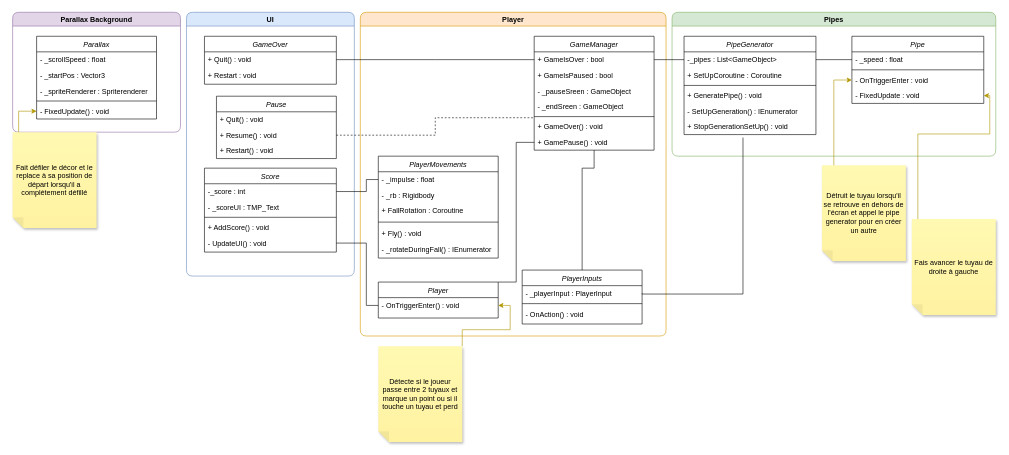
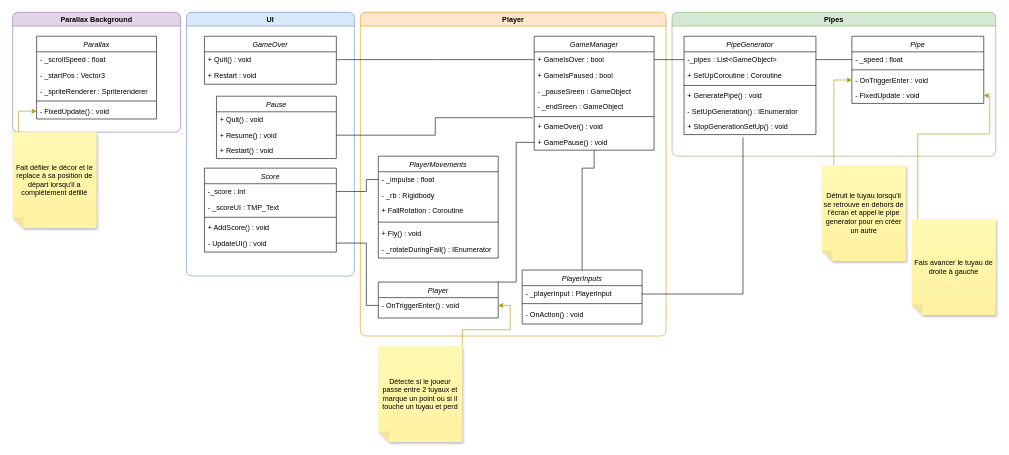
  <mxCell id="0" />
  <mxCell id="1" parent="0" />
  <mxCell id="2" value="Parallax Background" style="swimlane;whiteSpace=wrap;html=1;fillColor=#e1d5e7;strokeColor=#9673a6;shadow=0;rounded=1;" parent="1" vertex="1"><mxGeometry x="20" width="280" height="200" as="geometry" y="20" /></mxCell>
  <mxCell id="3" value="Parallax" style="swimlane;fontStyle=2;align=center;verticalAlign=top;childLayout=stackLayout;horizontal=1;startSize=26;horizontalStack=0;resizeParent=1;resizeLast=0;collapsible=1;marginBottom=0;rounded=0;shadow=0;strokeWidth=1;" parent="2" vertex="1"><mxGeometry x="40" y="40" width="200" height="138" as="geometry"><mxRectangle x="230" y="140" width="160" height="26" as="alternateBounds" /></mxGeometry></mxCell>
  <mxCell id="4" value="- _scrollSpeed : float" style="text;align=left;verticalAlign=top;spacingLeft=4;spacingRight=4;overflow=hidden;rotatable=0;points=[[0,0.5],[1,0.5]];portConstraint=eastwest;" parent="3" vertex="1"><mxGeometry y="26" width="200" height="26" as="geometry" /></mxCell>
  <mxCell id="5" value="- _startPos : Vector3" style="text;align=left;verticalAlign=top;spacingLeft=4;spacingRight=4;overflow=hidden;rotatable=0;points=[[0,0.5],[1,0.5]];portConstraint=eastwest;rounded=0;shadow=0;html=0;" parent="3" vertex="1"><mxGeometry y="52" width="200" height="26" as="geometry" /></mxCell>
  <mxCell id="6" value="- _spriteRenderer : Spriterenderer" style="text;align=left;verticalAlign=top;spacingLeft=4;spacingRight=4;overflow=hidden;rotatable=0;points=[[0,0.5],[1,0.5]];portConstraint=eastwest;rounded=0;shadow=0;html=0;" parent="3" vertex="1"><mxGeometry y="78" width="200" height="26" as="geometry" /></mxCell>
  <mxCell id="7" value="" style="line;html=1;strokeWidth=1;align=left;verticalAlign=middle;spacingTop=-1;spacingLeft=3;spacingRight=3;rotatable=0;labelPosition=right;points=[];portConstraint=eastwest;" parent="3" vertex="1"><mxGeometry y="104" width="200" height="8" as="geometry" /></mxCell>
  <mxCell id="8" value="- FixedUpdate() : void" style="text;align=left;verticalAlign=top;spacingLeft=4;spacingRight=4;overflow=hidden;rotatable=0;points=[[0,0.5],[1,0.5]];portConstraint=eastwest;" parent="3" vertex="1"><mxGeometry y="112" width="200" height="26" as="geometry" /></mxCell>
  <mxCell id="9" style="edgeStyle=orthogonalEdgeStyle;rounded=0;orthogonalLoop=1;jettySize=auto;html=1;exitX=0;exitY=0;exitDx=130;exitDy=10;exitPerimeter=0;fillColor=#e3c800;strokeColor=#B09500;" parent="1" source="10" target="8" edge="1"><mxGeometry relative="1" as="geometry" /></mxCell>
  <mxCell id="10" value="Fait défiler le décor et le replace à sa position de départ lorsqu'il a complétement&amp;nbsp;défillé" style="shape=note;whiteSpace=wrap;html=1;backgroundOutline=1;fontColor=#000000;darkOpacity=0.05;fillColor=#FFF9B2;strokeColor=none;fillStyle=solid;direction=west;gradientDirection=north;gradientColor=#FFF2A1;shadow=1;size=18;pointerEvents=1;" parent="1" vertex="1"><mxGeometry x="20" y="220" width="140" height="160" as="geometry" /></mxCell>
  <mxCell id="11" value="Player" style="swimlane;whiteSpace=wrap;html=1;fillColor=#ffe6cc;strokeColor=#d79b00;rounded=1;glass=0;shadow=0;" parent="1" vertex="1"><mxGeometry x="600" width="510" height="540" as="geometry" y="20" /></mxCell>
  <mxCell id="12" value="PlayerMovements" style="swimlane;fontStyle=2;align=center;verticalAlign=top;childLayout=stackLayout;horizontal=1;startSize=26;horizontalStack=0;resizeParent=1;resizeLast=0;collapsible=1;marginBottom=0;rounded=0;shadow=0;strokeWidth=1;" parent="11" vertex="1"><mxGeometry x="30" y="240" width="200" height="170" as="geometry"><mxRectangle x="40" y="69" width="160" height="26" as="alternateBounds" /></mxGeometry></mxCell>
  <mxCell id="13" value="- _impulse : float" style="text;align=left;verticalAlign=top;spacingLeft=4;spacingRight=4;overflow=hidden;rotatable=0;points=[[0,0.5],[1,0.5]];portConstraint=eastwest;" parent="12" vertex="1"><mxGeometry y="26" width="200" height="26" as="geometry" /></mxCell>
  <mxCell id="14" value="- _rb : Rigidbody" style="text;align=left;verticalAlign=top;spacingLeft=4;spacingRight=4;overflow=hidden;rotatable=0;points=[[0,0.5],[1,0.5]];portConstraint=eastwest;rounded=0;shadow=0;html=0;" parent="12" vertex="1"><mxGeometry y="52" width="200" height="26" as="geometry" /></mxCell>
  <mxCell id="15" value="+ FallRotation : Coroutine" style="text;align=left;verticalAlign=top;spacingLeft=4;spacingRight=4;overflow=hidden;rotatable=0;points=[[0,0.5],[1,0.5]];portConstraint=eastwest;" parent="12" vertex="1"><mxGeometry y="78" width="200" height="26" as="geometry" /></mxCell>
  <mxCell id="16" value="" style="line;html=1;strokeWidth=1;align=left;verticalAlign=middle;spacingTop=-1;spacingLeft=3;spacingRight=3;rotatable=0;labelPosition=right;points=[];portConstraint=eastwest;" parent="12" vertex="1"><mxGeometry y="104" width="200" height="12" as="geometry" /></mxCell>
  <mxCell id="17" value="+ Fly() : void" style="text;align=left;verticalAlign=top;spacingLeft=4;spacingRight=4;overflow=hidden;rotatable=0;points=[[0,0.5],[1,0.5]];portConstraint=eastwest;" parent="12" vertex="1"><mxGeometry y="116" width="200" height="26" as="geometry" /></mxCell>
  <mxCell id="18" value="- _rotateDuringFall() : IEnumerator" style="text;align=left;verticalAlign=top;spacingLeft=4;spacingRight=4;overflow=hidden;rotatable=0;points=[[0,0.5],[1,0.5]];portConstraint=eastwest;" parent="12" vertex="1"><mxGeometry y="142" width="200" height="26" as="geometry" /></mxCell>
  <mxCell id="19" value="PlayerInputs" style="swimlane;fontStyle=2;align=center;verticalAlign=top;childLayout=stackLayout;horizontal=1;startSize=26;horizontalStack=0;resizeParent=1;resizeLast=0;collapsible=1;marginBottom=0;rounded=0;shadow=0;strokeWidth=1;" parent="11" vertex="1"><mxGeometry x="270" y="430" width="200" height="90" as="geometry"><mxRectangle x="40" y="69" width="160" height="26" as="alternateBounds" /></mxGeometry></mxCell>
  <mxCell id="20" value="- _playerInput : PlayerInput" style="text;align=left;verticalAlign=top;spacingLeft=4;spacingRight=4;overflow=hidden;rotatable=0;points=[[0,0.5],[1,0.5]];portConstraint=eastwest;" parent="19" vertex="1"><mxGeometry y="26" width="200" height="26" as="geometry" /></mxCell>
  <mxCell id="21" value="" style="line;html=1;strokeWidth=1;align=left;verticalAlign=middle;spacingTop=-1;spacingLeft=3;spacingRight=3;rotatable=0;labelPosition=right;points=[];portConstraint=eastwest;" parent="19" vertex="1"><mxGeometry y="52" width="200" height="8" as="geometry" /></mxCell>
  <mxCell id="22" value="- OnAction() : void" style="text;align=left;verticalAlign=top;spacingLeft=4;spacingRight=4;overflow=hidden;rotatable=0;points=[[0,0.5],[1,0.5]];portConstraint=eastwest;" parent="19" vertex="1"><mxGeometry y="60" width="200" height="26" as="geometry" /></mxCell>
  <mxCell id="23" value="GameManager" style="swimlane;fontStyle=2;align=center;verticalAlign=top;childLayout=stackLayout;horizontal=1;startSize=26;horizontalStack=0;resizeParent=1;resizeLast=0;collapsible=1;marginBottom=0;rounded=0;shadow=0;strokeWidth=1;" parent="11" vertex="1"><mxGeometry x="290" y="40" width="200" height="190" as="geometry"><mxRectangle x="40" y="69" width="160" height="26" as="alternateBounds" /></mxGeometry></mxCell>
  <mxCell id="24" value="+ GameIsOver : bool" style="text;align=left;verticalAlign=top;spacingLeft=4;spacingRight=4;overflow=hidden;rotatable=0;points=[[0,0.5],[1,0.5]];portConstraint=eastwest;" parent="23" vertex="1"><mxGeometry y="26" width="200" height="26" as="geometry" /></mxCell>
  <mxCell id="25" value="+ GameIsPaused : bool" style="text;align=left;verticalAlign=top;spacingLeft=4;spacingRight=4;overflow=hidden;rotatable=0;points=[[0,0.5],[1,0.5]];portConstraint=eastwest;" parent="23" vertex="1"><mxGeometry y="52" width="200" height="26" as="geometry" /></mxCell>
  <mxCell id="26" value="- _pauseSreen : GameObject" style="text;align=left;verticalAlign=top;spacingLeft=4;spacingRight=4;overflow=hidden;rotatable=0;points=[[0,0.5],[1,0.5]];portConstraint=eastwest;" parent="23" vertex="1"><mxGeometry y="78" width="200" height="26" as="geometry" /></mxCell>
  <mxCell id="27" value="- _endSreen : GameObject" style="text;align=left;verticalAlign=top;spacingLeft=4;spacingRight=4;overflow=hidden;rotatable=0;points=[[0,0.5],[1,0.5]];portConstraint=eastwest;" parent="23" vertex="1"><mxGeometry y="104" width="200" height="26" as="geometry" /></mxCell>
  <mxCell id="28" value="" style="line;html=1;strokeWidth=1;align=left;verticalAlign=middle;spacingTop=-1;spacingLeft=3;spacingRight=3;rotatable=0;labelPosition=right;points=[];portConstraint=eastwest;" parent="23" vertex="1"><mxGeometry y="130" width="200" height="8" as="geometry" /></mxCell>
  <mxCell id="29" value="+ GameOver() : void" style="text;align=left;verticalAlign=top;spacingLeft=4;spacingRight=4;overflow=hidden;rotatable=0;points=[[0,0.5],[1,0.5]];portConstraint=eastwest;" parent="23" vertex="1"><mxGeometry y="138" width="200" height="26" as="geometry" /></mxCell>
  <mxCell id="30" value="+ GamePause() : void" style="text;align=left;verticalAlign=top;spacingLeft=4;spacingRight=4;overflow=hidden;rotatable=0;points=[[0,0.5],[1,0.5]];portConstraint=eastwest;" parent="23" vertex="1"><mxGeometry y="164" width="200" height="26" as="geometry" /></mxCell>
  <mxCell id="31" style="edgeStyle=orthogonalEdgeStyle;rounded=0;orthogonalLoop=1;jettySize=auto;html=1;exitX=0.5;exitY=0;exitDx=0;exitDy=0;endArrow=none;endFill=0;" parent="11" source="19" target="30" edge="1"><mxGeometry relative="1" as="geometry"><Array as="points"><mxPoint x="370" y="260" /><mxPoint x="390" y="260" /></Array><mxPoint x="373" y="260.004" as="targetPoint" /></mxGeometry></mxCell>
  <mxCell id="32" value="Player" style="swimlane;fontStyle=2;align=center;verticalAlign=top;childLayout=stackLayout;horizontal=1;startSize=26;horizontalStack=0;resizeParent=1;resizeLast=0;collapsible=1;marginBottom=0;rounded=0;shadow=0;strokeWidth=1;" parent="11" vertex="1"><mxGeometry x="30" y="450" width="200" height="60" as="geometry"><mxRectangle x="40" y="69" width="160" height="26" as="alternateBounds" /></mxGeometry></mxCell>
  <mxCell id="33" value="- OnTriggerEnter() : void" style="text;align=left;verticalAlign=top;spacingLeft=4;spacingRight=4;overflow=hidden;rotatable=0;points=[[0,0.5],[1,0.5]];portConstraint=eastwest;" parent="32" vertex="1"><mxGeometry y="26" width="200" height="26" as="geometry" /></mxCell>
  <mxCell id="34" style="edgeStyle=orthogonalEdgeStyle;rounded=0;orthogonalLoop=1;jettySize=auto;html=1;exitX=1;exitY=0;exitDx=0;exitDy=0;entryX=0;entryY=0.5;entryDx=0;entryDy=0;endArrow=none;endFill=0;" parent="11" source="32" target="30" edge="1"><mxGeometry relative="1" as="geometry"><Array as="points"><mxPoint x="260" y="450" /><mxPoint x="260" y="217" /></Array><mxPoint x="290" y="243.0" as="targetPoint" /></mxGeometry></mxCell>
  <mxCell id="35" value="Pipes" style="swimlane;whiteSpace=wrap;html=1;fillColor=#d5e8d4;strokeColor=#82b366;rounded=1;" parent="1" vertex="1"><mxGeometry x="1120" width="540" height="240" as="geometry" y="20" /></mxCell>
  <mxCell id="36" value="PipeGenerator" style="swimlane;fontStyle=2;align=center;verticalAlign=top;childLayout=stackLayout;horizontal=1;startSize=26;horizontalStack=0;resizeParent=1;resizeLast=0;collapsible=1;marginBottom=0;rounded=0;shadow=0;strokeWidth=1;" parent="35" vertex="1"><mxGeometry x="20" y="40" width="220" height="164" as="geometry"><mxRectangle x="40" y="69" width="160" height="26" as="alternateBounds" /></mxGeometry></mxCell>
  <mxCell id="37" value="-_pipes : List&lt;GameObject&gt;" style="text;align=left;verticalAlign=top;spacingLeft=4;spacingRight=4;overflow=hidden;rotatable=0;points=[[0,0.5],[1,0.5]];portConstraint=eastwest;" parent="36" vertex="1"><mxGeometry y="26" width="220" height="26" as="geometry" /></mxCell>
  <mxCell id="38" value="+ SetUpCoroutine : Coroutine" style="text;align=left;verticalAlign=top;spacingLeft=4;spacingRight=4;overflow=hidden;rotatable=0;points=[[0,0.5],[1,0.5]];portConstraint=eastwest;" parent="36" vertex="1"><mxGeometry y="52" width="220" height="26" as="geometry" /></mxCell>
  <mxCell id="39" value="" style="line;html=1;strokeWidth=1;align=left;verticalAlign=middle;spacingTop=-1;spacingLeft=3;spacingRight=3;rotatable=0;labelPosition=right;points=[];portConstraint=eastwest;" parent="36" vertex="1"><mxGeometry y="78" width="220" height="8" as="geometry" /></mxCell>
  <mxCell id="40" value="+ GeneratePipe() : void" style="text;align=left;verticalAlign=top;spacingLeft=4;spacingRight=4;overflow=hidden;rotatable=0;points=[[0,0.5],[1,0.5]];portConstraint=eastwest;" parent="36" vertex="1"><mxGeometry y="86" width="220" height="26" as="geometry" /></mxCell>
  <mxCell id="41" value="- SetUpGeneration() : IEnumerator" style="text;align=left;verticalAlign=top;spacingLeft=4;spacingRight=4;overflow=hidden;rotatable=0;points=[[0,0.5],[1,0.5]];portConstraint=eastwest;" parent="36" vertex="1"><mxGeometry y="112" width="220" height="26" as="geometry" /></mxCell>
  <mxCell id="42" value="+ StopGenerationSetUp() : void" style="text;align=left;verticalAlign=top;spacingLeft=4;spacingRight=4;overflow=hidden;rotatable=0;points=[[0,0.5],[1,0.5]];portConstraint=eastwest;" parent="36" vertex="1"><mxGeometry y="138" width="220" height="26" as="geometry" /></mxCell>
  <mxCell id="43" value="Pipe" style="swimlane;fontStyle=2;align=center;verticalAlign=top;childLayout=stackLayout;horizontal=1;startSize=26;horizontalStack=0;resizeParent=1;resizeLast=0;collapsible=1;marginBottom=0;rounded=0;shadow=0;strokeWidth=1;" parent="35" vertex="1"><mxGeometry x="300" y="40" width="220" height="112" as="geometry"><mxRectangle x="40" y="69" width="160" height="26" as="alternateBounds" /></mxGeometry></mxCell>
  <mxCell id="44" value="- _speed : float" style="text;align=left;verticalAlign=top;spacingLeft=4;spacingRight=4;overflow=hidden;rotatable=0;points=[[0,0.5],[1,0.5]];portConstraint=eastwest;" parent="43" vertex="1"><mxGeometry y="26" width="220" height="26" as="geometry" /></mxCell>
  <mxCell id="45" value="" style="line;html=1;strokeWidth=1;align=left;verticalAlign=middle;spacingTop=-1;spacingLeft=3;spacingRight=3;rotatable=0;labelPosition=right;points=[];portConstraint=eastwest;" parent="43" vertex="1"><mxGeometry y="52" width="220" height="8" as="geometry" /></mxCell>
  <mxCell id="46" value="- OnTriggerEnter : void" style="text;align=left;verticalAlign=top;spacingLeft=4;spacingRight=4;overflow=hidden;rotatable=0;points=[[0,0.5],[1,0.5]];portConstraint=eastwest;" parent="43" vertex="1"><mxGeometry y="60" width="220" height="26" as="geometry" /></mxCell>
  <mxCell id="47" value="- FixedUpdate : void" style="text;align=left;verticalAlign=top;spacingLeft=4;spacingRight=4;overflow=hidden;rotatable=0;points=[[0,0.5],[1,0.5]];portConstraint=eastwest;" parent="43" vertex="1"><mxGeometry y="86" width="220" height="26" as="geometry" /></mxCell>
  <mxCell id="48" style="edgeStyle=orthogonalEdgeStyle;rounded=0;orthogonalLoop=1;jettySize=auto;html=1;exitX=1;exitY=0.5;exitDx=0;exitDy=0;endArrow=none;endFill=0;" parent="35" source="37" target="44" edge="1"><mxGeometry relative="1" as="geometry" /></mxCell>
  <mxCell id="49" style="edgeStyle=orthogonalEdgeStyle;rounded=0;orthogonalLoop=1;jettySize=auto;html=1;exitX=1;exitY=0.5;exitDx=0;exitDy=0;endArrow=none;endFill=0;" parent="1" source="24" target="37" edge="1"><mxGeometry relative="1" as="geometry" /></mxCell>
  <mxCell id="50" value="UI" style="swimlane;whiteSpace=wrap;html=1;startSize=23;fillColor=#dae8fc;strokeColor=#6c8ebf;rounded=1;" parent="1" vertex="1"><mxGeometry x="310" width="280" height="440" as="geometry" y="20" /></mxCell>
  <mxCell id="51" value="Score" style="swimlane;fontStyle=2;align=center;verticalAlign=top;childLayout=stackLayout;horizontal=1;startSize=26;horizontalStack=0;resizeParent=1;resizeLast=0;collapsible=1;marginBottom=0;rounded=0;shadow=0;strokeWidth=1;" parent="50" vertex="1"><mxGeometry x="30" y="260" width="220" height="140" as="geometry"><mxRectangle x="40" y="69" width="160" height="26" as="alternateBounds" /></mxGeometry></mxCell>
  <mxCell id="52" value="-_score : int" style="text;align=left;verticalAlign=top;spacingLeft=4;spacingRight=4;overflow=hidden;rotatable=0;points=[[0,0.5],[1,0.5]];portConstraint=eastwest;" parent="51" vertex="1"><mxGeometry y="26" width="220" height="26" as="geometry" /></mxCell>
  <mxCell id="53" value="- _scoreUI : TMP_Text" style="text;align=left;verticalAlign=top;spacingLeft=4;spacingRight=4;overflow=hidden;rotatable=0;points=[[0,0.5],[1,0.5]];portConstraint=eastwest;" parent="51" vertex="1"><mxGeometry y="52" width="220" height="26" as="geometry" /></mxCell>
  <mxCell id="54" value="" style="line;html=1;strokeWidth=1;align=left;verticalAlign=middle;spacingTop=-1;spacingLeft=3;spacingRight=3;rotatable=0;labelPosition=right;points=[];portConstraint=eastwest;" parent="51" vertex="1"><mxGeometry y="78" width="220" height="8" as="geometry" /></mxCell>
  <mxCell id="55" value="+ AddScore() : void" style="text;align=left;verticalAlign=top;spacingLeft=4;spacingRight=4;overflow=hidden;rotatable=0;points=[[0,0.5],[1,0.5]];portConstraint=eastwest;" parent="51" vertex="1"><mxGeometry y="86" width="220" height="26" as="geometry" /></mxCell>
  <mxCell id="56" value="- UpdateUI() : void" style="text;align=left;verticalAlign=top;spacingLeft=4;spacingRight=4;overflow=hidden;rotatable=0;points=[[0,0.5],[1,0.5]];portConstraint=eastwest;" parent="51" vertex="1"><mxGeometry y="112" width="220" height="26" as="geometry" /></mxCell>
  <mxCell id="57" value="GameOver" style="swimlane;fontStyle=2;align=center;verticalAlign=top;childLayout=stackLayout;horizontal=1;startSize=26;horizontalStack=0;resizeParent=1;resizeLast=0;collapsible=1;marginBottom=0;rounded=0;shadow=0;strokeWidth=1;" parent="50" vertex="1"><mxGeometry x="30" y="40" width="220" height="80" as="geometry"><mxRectangle x="40" y="69" width="160" height="26" as="alternateBounds" /></mxGeometry></mxCell>
  <mxCell id="58" value="+ Quit() : void" style="text;align=left;verticalAlign=top;spacingLeft=4;spacingRight=4;overflow=hidden;rotatable=0;points=[[0,0.5],[1,0.5]];portConstraint=eastwest;" parent="57" vertex="1"><mxGeometry y="26" width="220" height="26" as="geometry" /></mxCell>
  <mxCell id="59" value="+ Restart : void" style="text;align=left;verticalAlign=top;spacingLeft=4;spacingRight=4;overflow=hidden;rotatable=0;points=[[0,0.5],[1,0.5]];portConstraint=eastwest;" parent="57" vertex="1"><mxGeometry y="52" width="220" height="26" as="geometry" /></mxCell>
  <mxCell id="60" value="Pause" style="swimlane;fontStyle=2;align=center;verticalAlign=top;childLayout=stackLayout;horizontal=1;startSize=26;horizontalStack=0;resizeParent=1;resizeLast=0;collapsible=1;marginBottom=0;rounded=0;shadow=0;strokeWidth=1;" parent="50" vertex="1"><mxGeometry x="50" y="140" width="200" height="104" as="geometry"><mxRectangle x="40" y="69" width="160" height="26" as="alternateBounds" /></mxGeometry></mxCell>
  <mxCell id="61" value="+ Quit() : void" style="text;align=left;verticalAlign=top;spacingLeft=4;spacingRight=4;overflow=hidden;rotatable=0;points=[[0,0.5],[1,0.5]];portConstraint=eastwest;" parent="60" vertex="1"><mxGeometry y="26" width="200" height="26" as="geometry" /></mxCell>
  <mxCell id="62" value="+ Resume() : void" style="text;align=left;verticalAlign=top;spacingLeft=4;spacingRight=4;overflow=hidden;rotatable=0;points=[[0,0.5],[1,0.5]];portConstraint=eastwest;" parent="60" vertex="1"><mxGeometry y="52" width="200" height="26" as="geometry" /></mxCell>
  <mxCell id="63" value="+ Restart() : void" style="text;align=left;verticalAlign=top;spacingLeft=4;spacingRight=4;overflow=hidden;rotatable=0;points=[[0,0.5],[1,0.5]];portConstraint=eastwest;" parent="60" vertex="1"><mxGeometry y="78" width="200" height="26" as="geometry" /></mxCell>
  <mxCell id="64" style="edgeStyle=orthogonalEdgeStyle;rounded=0;orthogonalLoop=1;jettySize=auto;html=1;exitX=0;exitY=0.5;exitDx=0;exitDy=0;entryX=1;entryY=0.5;entryDx=0;entryDy=0;endArrow=none;endFill=0;" parent="1" source="24" edge="1"><mxGeometry relative="1" as="geometry"><mxPoint x="560" y="99" as="targetPoint" /></mxGeometry></mxCell>
- <mxCell id="65" style="edgeStyle=orthogonalEdgeStyle;rounded=0;orthogonalLoop=1;jettySize=auto;html=1;exitX=1;exitY=0.5;exitDx=0;exitDy=0;entryX=-0.01;entryY=-0.081;entryDx=0;entryDy=0;entryPerimeter=0;endArrow=none;endFill=0;dashed=1;" parent="1" source="62" target="29" edge="1"><mxGeometry relative="1" as="geometry" /></mxCell>
+ <mxCell id="65" style="edgeStyle=orthogonalEdgeStyle;rounded=0;orthogonalLoop=1;jettySize=auto;html=1;exitX=1;exitY=0.5;exitDx=0;exitDy=0;entryX=-0.01;entryY=-0.081;entryDx=0;entryDy=0;entryPerimeter=0;endArrow=none;endFill=0;" parent="1" source="62" target="29" edge="1"><mxGeometry relative="1" as="geometry" /></mxCell>
  <mxCell id="66" style="edgeStyle=orthogonalEdgeStyle;rounded=0;orthogonalLoop=1;jettySize=auto;html=1;exitX=0;exitY=0.5;exitDx=0;exitDy=0;endArrow=none;endFill=0;" parent="1" source="13" target="52" edge="1"><mxGeometry relative="1" as="geometry"><Array as="points"><mxPoint x="610" y="299" /><mxPoint x="610" y="319" /></Array></mxGeometry></mxCell>
  <mxCell id="67" style="edgeStyle=orthogonalEdgeStyle;rounded=0;orthogonalLoop=1;jettySize=auto;html=1;exitX=0;exitY=0;exitDx=130;exitDy=10;exitPerimeter=0;fillColor=#e3c800;strokeColor=#B09500;" parent="1" source="68" target="47" edge="1"><mxGeometry relative="1" as="geometry"><mxPoint x="1550" y="180" as="targetPoint" /><Array as="points"><mxPoint x="1530" y="223" /><mxPoint x="1650" y="223" /><mxPoint x="1650" y="159" /></Array></mxGeometry></mxCell>
  <mxCell id="68" value="Fais avancer le tuyau de droite à gauche" style="shape=note;whiteSpace=wrap;html=1;backgroundOutline=1;fontColor=#000000;darkOpacity=0.05;fillColor=#FFF9B2;strokeColor=none;fillStyle=solid;direction=west;gradientDirection=north;gradientColor=#FFF2A1;shadow=1;size=18;pointerEvents=1;" parent="1" vertex="1"><mxGeometry x="1520" y="365" width="140" height="160" as="geometry" /></mxCell>
  <mxCell id="69" value="Détruit le tuyau lorsqu'il se retrouve en dehors de l'écran et appel le pipe generator pour en créer un autre" style="shape=note;whiteSpace=wrap;html=1;backgroundOutline=1;fontColor=#000000;darkOpacity=0.05;fillColor=#FFF9B2;strokeColor=none;fillStyle=solid;direction=west;gradientDirection=north;gradientColor=#FFF2A1;shadow=1;size=18;pointerEvents=1;" parent="1" vertex="1"><mxGeometry x="1370" y="275" width="140" height="160" as="geometry" /></mxCell>
  <mxCell id="70" style="edgeStyle=orthogonalEdgeStyle;rounded=0;orthogonalLoop=1;jettySize=auto;html=1;exitX=0;exitY=0.5;exitDx=0;exitDy=0;entryX=0.858;entryY=0.999;entryDx=0;entryDy=0;entryPerimeter=0;startArrow=classic;startFill=1;endArrow=none;endFill=0;fillColor=#e3c800;strokeColor=#B09500;" parent="1" source="46" target="69" edge="1"><mxGeometry relative="1" as="geometry" /></mxCell>
  <mxCell id="71" style="edgeStyle=orthogonalEdgeStyle;rounded=0;orthogonalLoop=1;jettySize=auto;html=1;exitX=1;exitY=0.5;exitDx=0;exitDy=0;entryX=0.447;entryY=1.188;entryDx=0;entryDy=0;entryPerimeter=0;endArrow=none;endFill=0;" parent="1" source="20" target="42" edge="1"><mxGeometry relative="1" as="geometry"><Array as="points"><mxPoint x="1238" y="490" /></Array></mxGeometry></mxCell>
  <mxCell id="72" style="edgeStyle=orthogonalEdgeStyle;rounded=0;orthogonalLoop=1;jettySize=auto;html=1;exitX=0;exitY=0.5;exitDx=0;exitDy=0;entryX=1;entryY=0.5;entryDx=0;entryDy=0;endArrow=none;endFill=0;" parent="1" source="33" target="56" edge="1"><mxGeometry relative="1" as="geometry"><Array as="points"><mxPoint x="610" y="509" /><mxPoint x="610" y="405" /></Array></mxGeometry></mxCell>
  <mxCell id="73" style="edgeStyle=orthogonalEdgeStyle;rounded=0;orthogonalLoop=1;jettySize=auto;html=1;exitX=0;exitY=1;exitDx=0;exitDy=0;exitPerimeter=0;entryX=1;entryY=0.5;entryDx=0;entryDy=0;fillColor=#e3c800;strokeColor=#B09500;" parent="1" source="74" target="33" edge="1"><mxGeometry relative="1" as="geometry" /></mxCell>
  <mxCell id="74" value="Détecte si le joueur passe entre 2 tuyaux et marque un point ou si il touche un tuyau et perd" style="shape=note;whiteSpace=wrap;html=1;backgroundOutline=1;fontColor=#000000;darkOpacity=0.05;fillColor=#FFF9B2;strokeColor=none;fillStyle=solid;direction=west;gradientDirection=north;gradientColor=#FFF2A1;shadow=1;size=18;pointerEvents=1;" parent="1" vertex="1"><mxGeometry x="630" y="577" width="140" height="160" as="geometry" /></mxCell>
